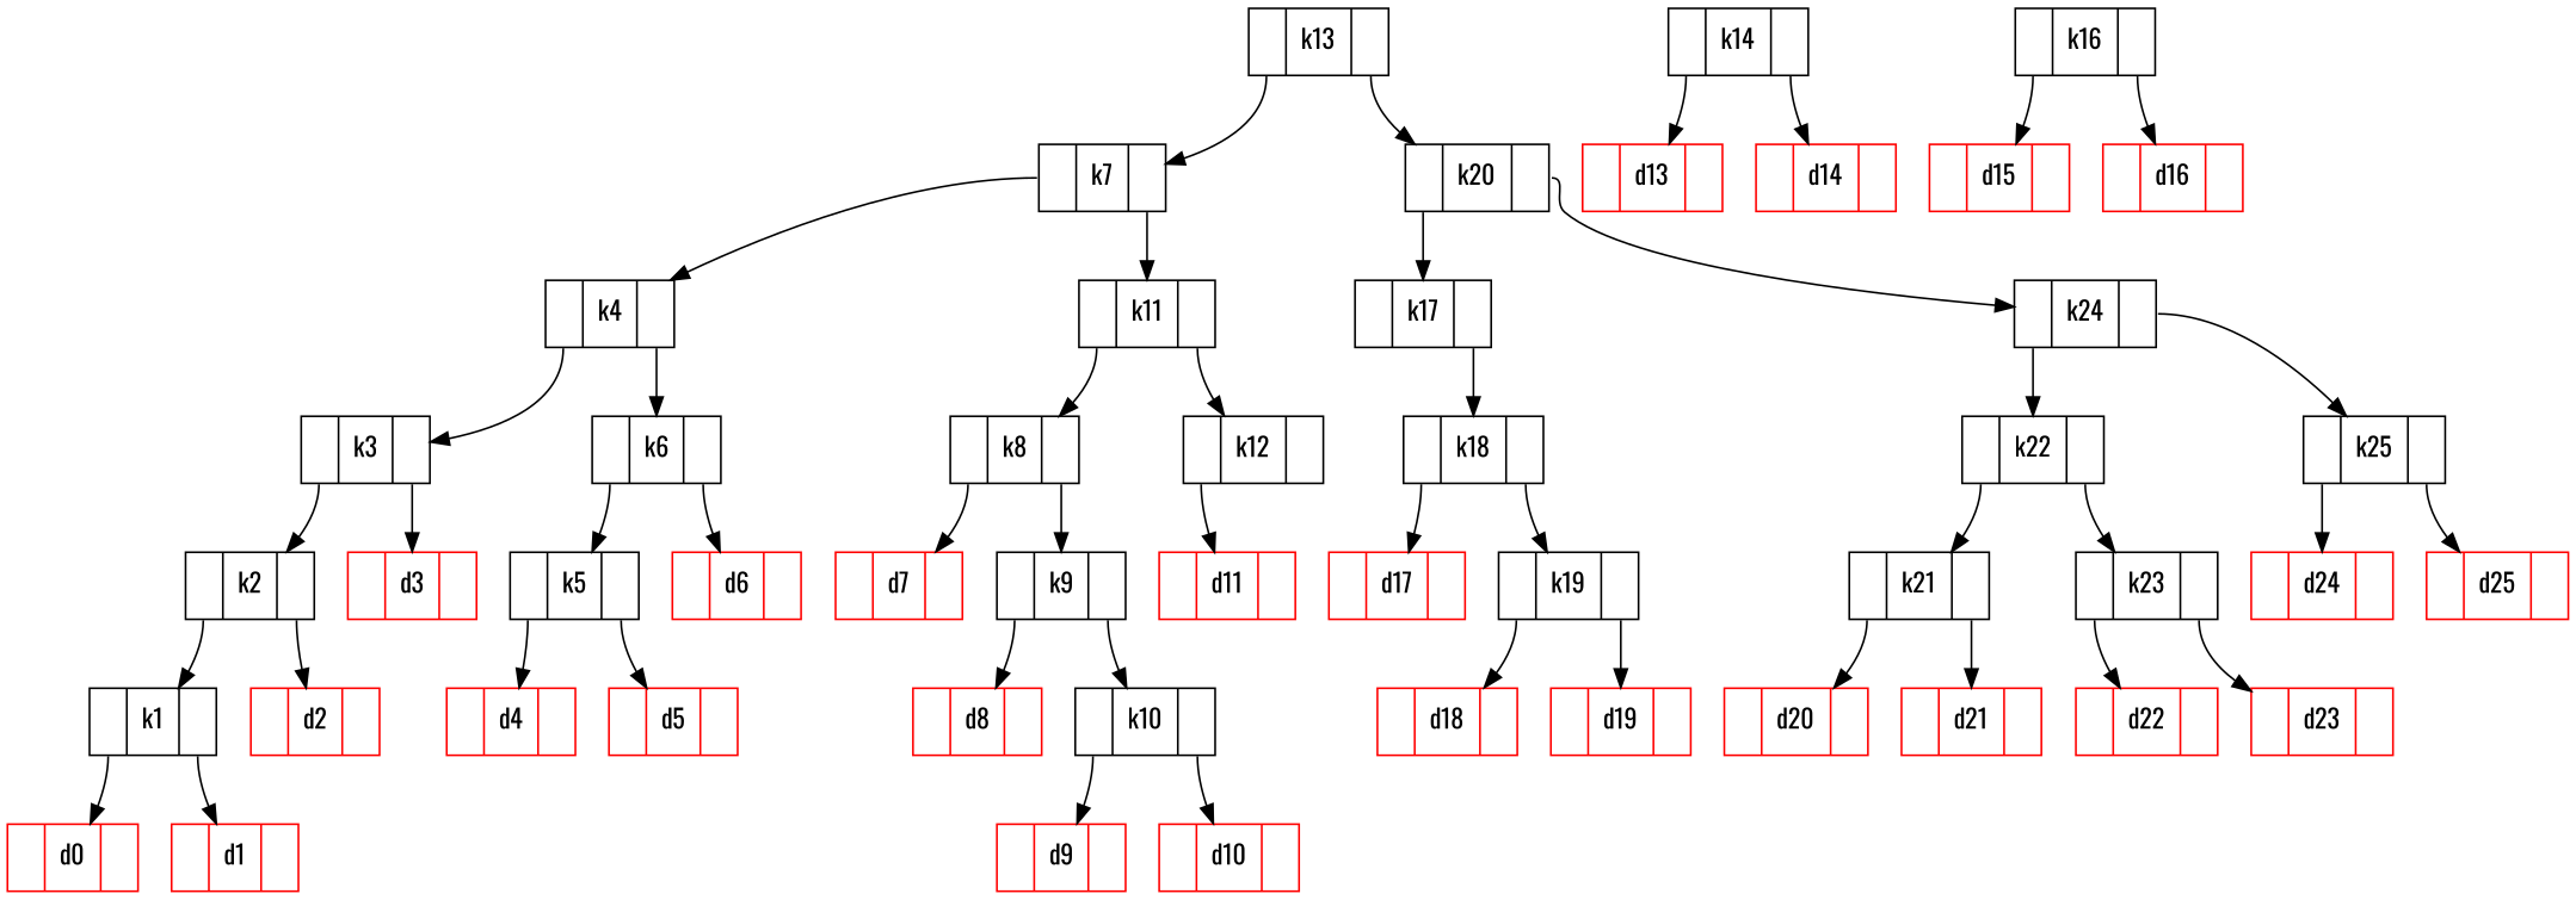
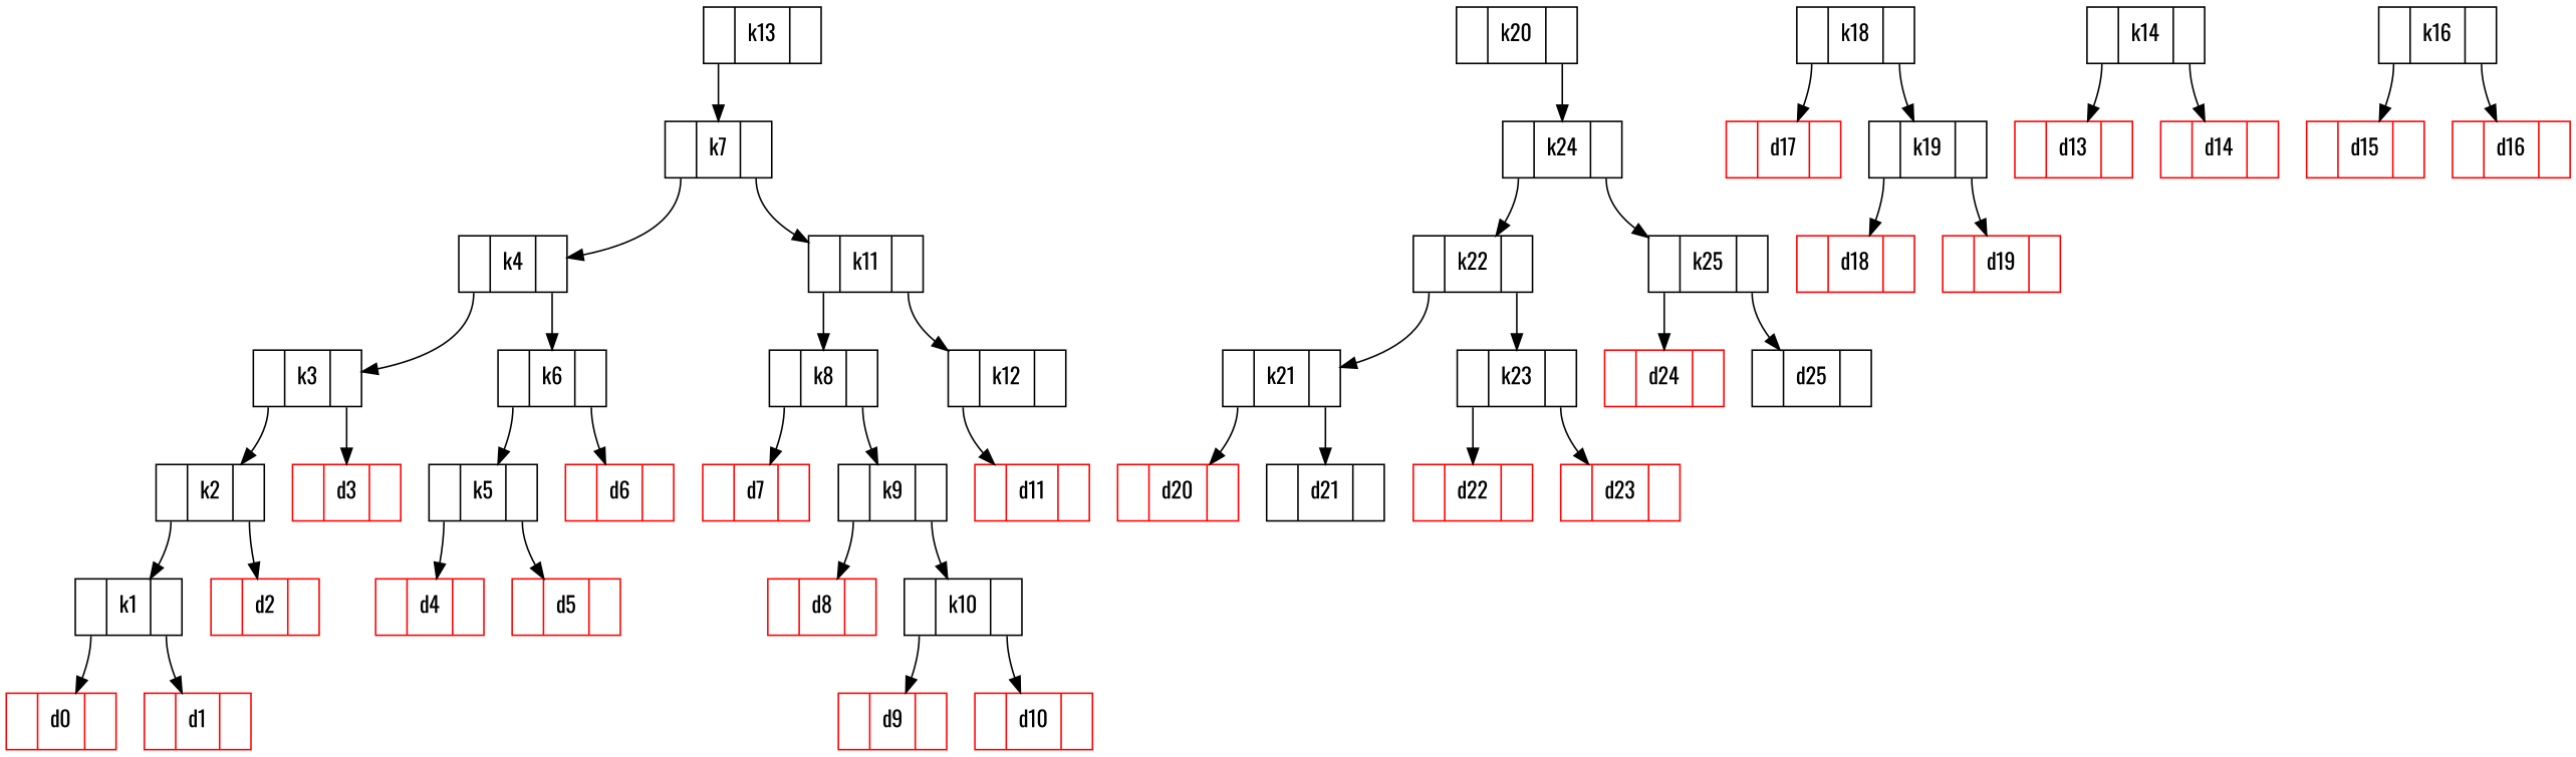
  digraph {
    fontname=Oswald
    node [fontname=Oswald shape=record color=Red]
    edge [fontname=Oswald tailport=0]
    n1 [label="<0>  |<1>k13|<2>  " color=""]
    n2 [label="<0>  |<1>k7|<2>  " color=""]
    n3 [label="<0>  |<1>k20|<2>  " color=""]
    n4 [label="<0>  |<1>k4|<2>  " color=""]
    n5 [label="<0>  |<1>k11|<2>  " color=""]
-   n6 [label="<0>  |<1>k17|<2>  " color=""]
    n7 [label="<0>  |<1>k24|<2>  " color=""]
    n8 [label="<0>  |<1>k3|<2>  " color=""]
    n9 [label="<0>  |<1>k6|<2>  " color=""]
    n10 [label="<0>  |<1>k8|<2>  " color=""]
    n11 [label="<0>  |<1>k12|<2>  " color=""]
    n12 [label="<0>  |<1>k2|<2>  " color=""]
    n13 [label="<0>  |<1>d3|<2>  "]
    n14 [label="<0>  |<1>k5|<2>  " color=""]
    n15 [label="<0>  |<1>d6|<2>  "]
    n16 [label="<0>  |<1>k1|<2>  " color=""]
    n17 [label="<0>  |<1>d2|<2>  "]
    n18 [label="<0>  |<1>d0|<2>  "]
    n19 [label="<0>  |<1>d1|<2>  "]
    n20 [label="<0>  |<1>d4|<2>  "]
    n21 [label="<0>  |<1>d5|<2>  "]
    n22 [label="<0>  |<1>d7|<2>  "]
    n23 [label="<0>  |<1>k9|<2>  " color=""]
    n24 [label="<0>  |<1>d11|<2>  "]
    n25 [label="<0>  |<1>d8|<2>  "]
    n26 [label="<0>  |<1>k10|<2>  " color=""]
    n27 [label="<0>  |<1>d9|<2>  "]
    n28 [label="<0>  |<1>d10|<2>  "]
    n29 [label="<0>  |<1>k18|<2>  " color=""]
    n30 [label="<0>  |<1>k22|<2>  " color=""]
    n31 [label="<0>  |<1>k25|<2>  " color=""]
    n32 [label="<0>  |<1>d17|<2>  "]
    n33 [label="<0>  |<1>k19|<2>  " color=""]
    n34 [label="<0>  |<1>k14|<2>  " color=""]
    n35 [label="<0>  |<1>d13|<2>  "]
    n36 [label="<0>  |<1>d14|<2>  "]
    n37 [label="<0>  |<1>k16|<2>  " color=""]
    n38 [label="<0>  |<1>d15|<2>  "]
    n39 [label="<0>  |<1>d16|<2>  "]
    n40 [label="<0>  |<1>d18|<2>  "]
    n41 [label="<0>  |<1>d19|<2>  "]
    n42 [label="<0>  |<1>k21|<2>  " color=""]
    n43 [label="<0>  |<1>k23|<2>  " color=""]
    n44 [label="<0>  |<1>d24|<2>  "]
-   n45 [label="<0>  |<1>d25|<2>  "]
+   n45 [color=black label="<0>  |<1>d25|<2>  "]
    n46 [label="<0>  |<1>d20|<2>  "]
-   n47 [label="<0>  |<1>d21|<2>  "]
+   n47 [color=black label="<0>  |<1>d21|<2>  "]
    n48 [label="<0>  |<1>d22|<2>  "]
    n49 [label="<0>  |<1>d23|<2>  "]
    n1 -> n2
-   n1 -> n3 [tailport=2]
    n2 -> n4
    n2 -> n5 [tailport=2]
-   n3 -> n6
    n3 -> n7 [tailport=2]
    n4 -> n8
    n4 -> n9 [tailport=2]
    n5 -> n10
    n5 -> n11 [tailport=2]
-   n6 -> n29 [tailport=2]
    n7 -> n30
    n7 -> n31 [tailport=2]
    n8 -> n12
    n8 -> n13 [tailport=2]
    n9 -> n14
    n9 -> n15 [tailport=2]
    n10 -> n22
    n10 -> n23 [tailport=2]
    n11 -> n24
    n12 -> n16
    n12 -> n17 [tailport=2]
    n14 -> n20
    n14 -> n21 [tailport=2]
    n16 -> n18
    n16 -> n19 [tailport=2]
    n23 -> n25
    n23 -> n26 [tailport=2]
    n26 -> n27
    n26 -> n28 [tailport=2]
    n29 -> n32
    n29 -> n33 [tailport=2]
    n30 -> n42
    n30 -> n43 [tailport=2]
    n31 -> n44
    n31 -> n45 [tailport=2]
    n33 -> n40
    n33 -> n41 [tailport=2]
    n34 -> n35
    n34 -> n36 [tailport=2]
    n37 -> n38
    n37 -> n39 [tailport=2]
    n42 -> n46
    n42 -> n47 [tailport=2]
    n43 -> n48
    n43 -> n49 [tailport=2]
  }
